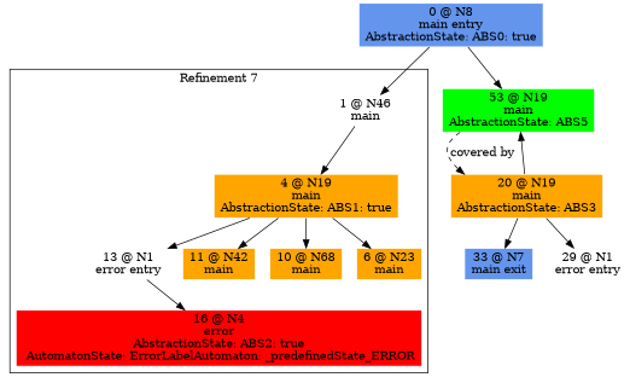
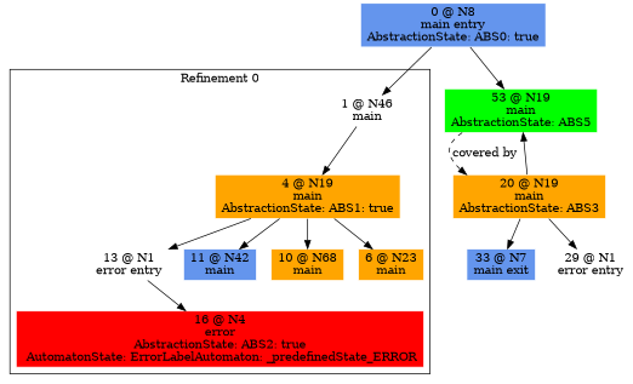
  digraph {
    node [color=white shape=box style=filled fillcolor=orange]
    n1 [label="1 @ N46\nmain\n" fillcolor=""]
    n2 [label="4 @ N19\nmain\nAbstractionState: ABS1: true\n"]
    n3 [label="13 @ N1\nerror entry\n" fillcolor=""]
-   n4 [label="11 @ N42\nmain\n"]
+   n4 [fillcolor=cornflowerblue label="11 @ N42\nmain\n"]
    n5 [label="10 @ N68\nmain\n"]
    n6 [label="6 @ N23\nmain\n"]
    n7 [fillcolor=red label="16 @ N4\nerror\nAbstractionState: ABS2: true\n AutomatonState: ErrorLabelAutomaton: _predefinedState_ERROR\n"]
    n8 [fillcolor=cornflowerblue label="0 @ N8\nmain entry\nAbstractionState: ABS0: true\n"]
    n9 [fillcolor=green label="53 @ N19\nmain\nAbstractionState: ABS5\n"]
    n10 [label="20 @ N19\nmain\nAbstractionState: ABS3\n"]
    n11 [fillcolor=cornflowerblue label="33 @ N7\nmain exit\n"]
    n12 [label="29 @ N1\nerror entry\n" fillcolor=""]
    subgraph cluster_1 {
-     label="Refinement 7"
+     label="Refinement 0"
      n1
      n2
      n3
      n4
      n5
      n6
      n7
    }
    n1 -> n2
    n2 -> n3
    n2 -> n4
    n2 -> n5
    n2 -> n6
    n3 -> n7
    n8 -> n1
    n8 -> n9
    n9 -> n10 [label="covered by" style=dashed weight=0]
    n10 -> n9
    n10 -> n11
    n10 -> n12
  }
